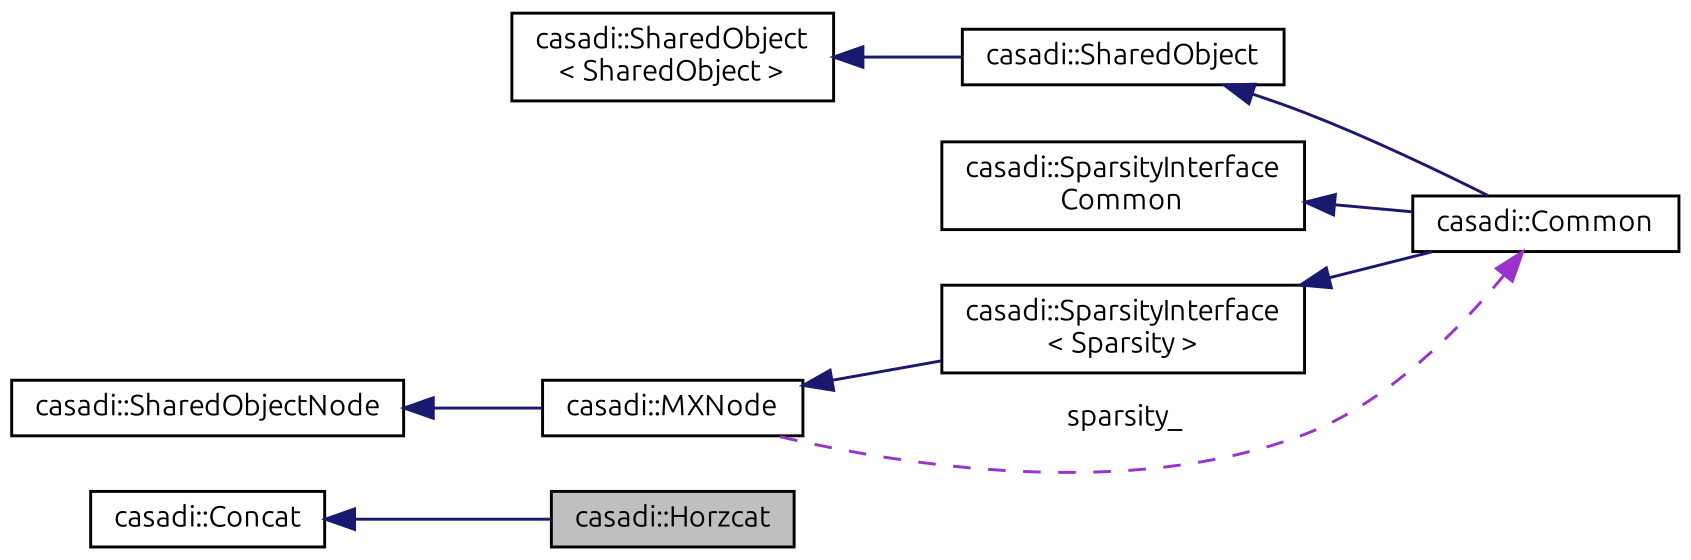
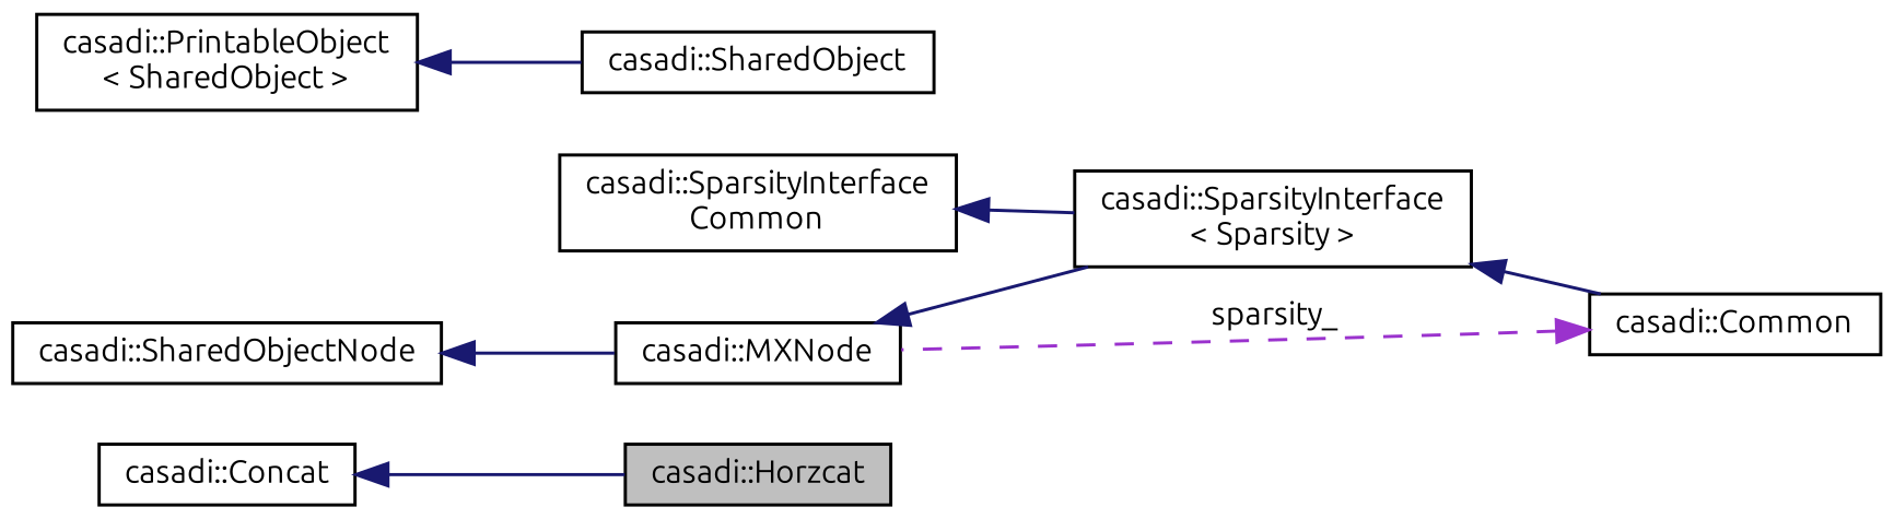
  digraph {
    fontname=Ubuntu
    rankdir=LR
    node [color=black fillcolor=white fontname=Ubuntu fontsize=10 shape=record style=filled]
    edge [color=midnightblue dir=back fontname=Ubuntu fontsize=10 labelfontname="FreeSans.ttf" labelfontsize=10 style=solid]
    n1 [fillcolor=grey75 fontcolor=black height=0.2 label="casadi::Horzcat" width=0.4]
    n2 [height=0.2 label="casadi::Concat" width=0.4]
    n3 [height=0.2 label="casadi::MXNode" width=0.4]
    n4 [height=0.2 label="casadi::SparsityInterface\l\< Sparsity \>" width=0.4]
    n5 [height=0.2 label="casadi::SharedObjectNode" width=0.4]
    n6 [height=0.2 label="casadi::Common" width=0.4]
    n7 [height=0.2 label="casadi::SharedObject" width=0.4]
-   n8 [height=0.2 label="casadi::SharedObject\l\< SharedObject \>" width=0.4]
+   n8 [height=0.2 label="casadi::PrintableObject\l\< SharedObject \>" width=0.4]
    n9 [height=0.2 label="casadi::SparsityInterface\lCommon" width=0.4]
    n2 -> n1
    n3 -> n4
    n4 -> n6
    n5 -> n3
    n6 -> n3 [color=darkorchid3 label=" sparsity_" style=dashed]
-   n7 -> n6
    n8 -> n7
-   n9 -> n6
+   n9 -> n4
  }
